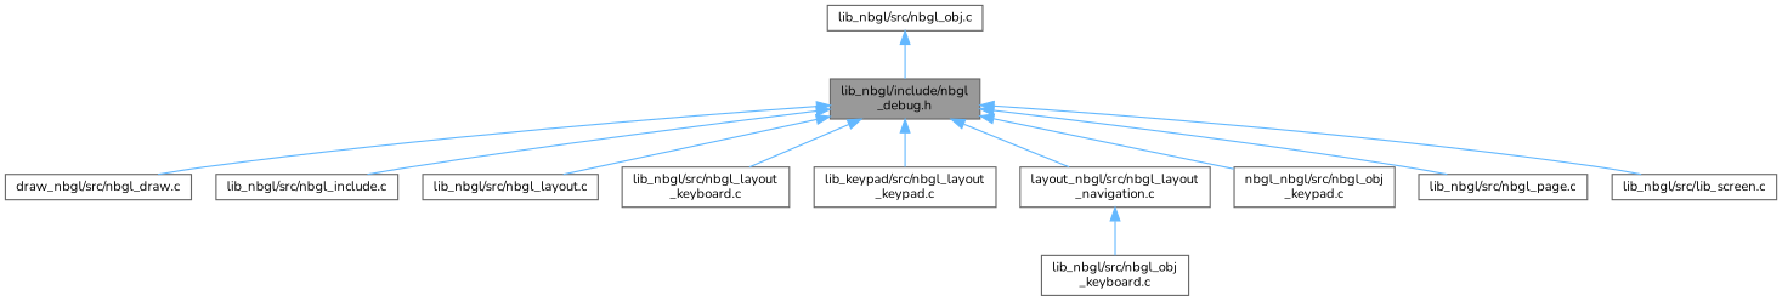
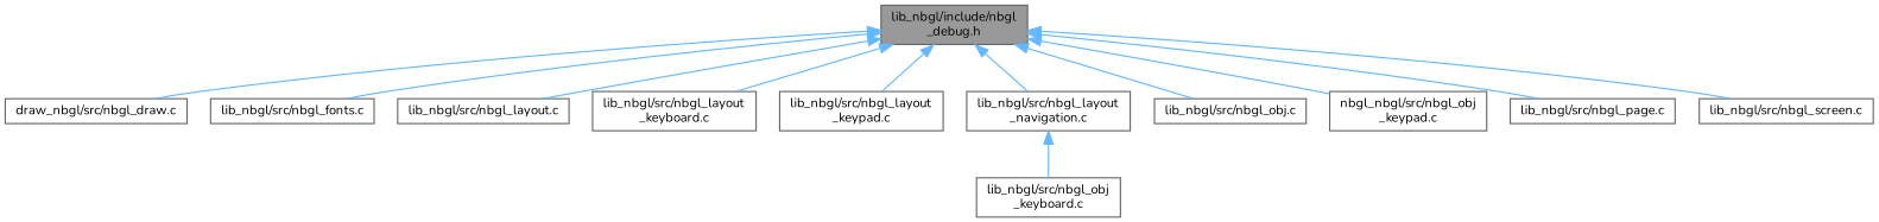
  digraph {
    fontname=Nunito
    node [color=grey40 fillcolor=white fontname=Nunito fontsize=10 shape=box style=filled]
    edge [color=steelblue1 dir=back fontname=Nunito fontsize=10 labelfontname=Helvetica labelfontsize=10 style=solid]
    n1 [color=gray40 fillcolor=grey60 fontcolor=black height=0.2 label="lib_nbgl/include/nbgl\l_debug.h" width=0.4]
    n2 [height=0.2 label="draw_nbgl/src/nbgl_draw.c" width=0.4]
-   n3 [height=0.2 label="lib_nbgl/src/nbgl_include.c" width=0.4]
+   n3 [height=0.2 label="lib_nbgl/src/nbgl_fonts.c" width=0.4]
    n4 [height=0.2 label="lib_nbgl/src/nbgl_layout.c" width=0.4]
    n5 [height=0.2 label="lib_nbgl/src/nbgl_layout\l_keyboard.c" width=0.4]
-   n6 [height=0.2 label="lib_keypad/src/nbgl_layout\l_keypad.c" width=0.4]
-   n7 [height=0.2 label="layout_nbgl/src/nbgl_layout\l_navigation.c" width=0.4]
+   n6 [height=0.2 label="lib_nbgl/src/nbgl_layout\l_keypad.c" width=0.4]
+   n7 [height=0.2 label="lib_nbgl/src/nbgl_layout\l_navigation.c" width=0.4]
    n8 [height=0.2 label="lib_nbgl/src/nbgl_obj.c" width=0.4]
    n9 [height=0.2 label="nbgl_nbgl/src/nbgl_obj\l_keypad.c" width=0.4]
    n10 [height=0.2 label="lib_nbgl/src/nbgl_page.c" width=0.4]
-   n11 [height=0.2 label="lib_nbgl/src/lib_screen.c" width=0.4]
+   n11 [height=0.2 label="lib_nbgl/src/nbgl_screen.c" width=0.4]
    n12 [height=0.2 label="lib_nbgl/src/nbgl_obj\l_keyboard.c" width=0.4]
    n1 -> n2
    n1 -> n3
    n1 -> n4
    n1 -> n5
    n1 -> n6
    n1 -> n7
-   n8 -> n1
+   n1 -> n8
    n1 -> n9
    n1 -> n10
    n1 -> n11
    n7 -> n12
  }
